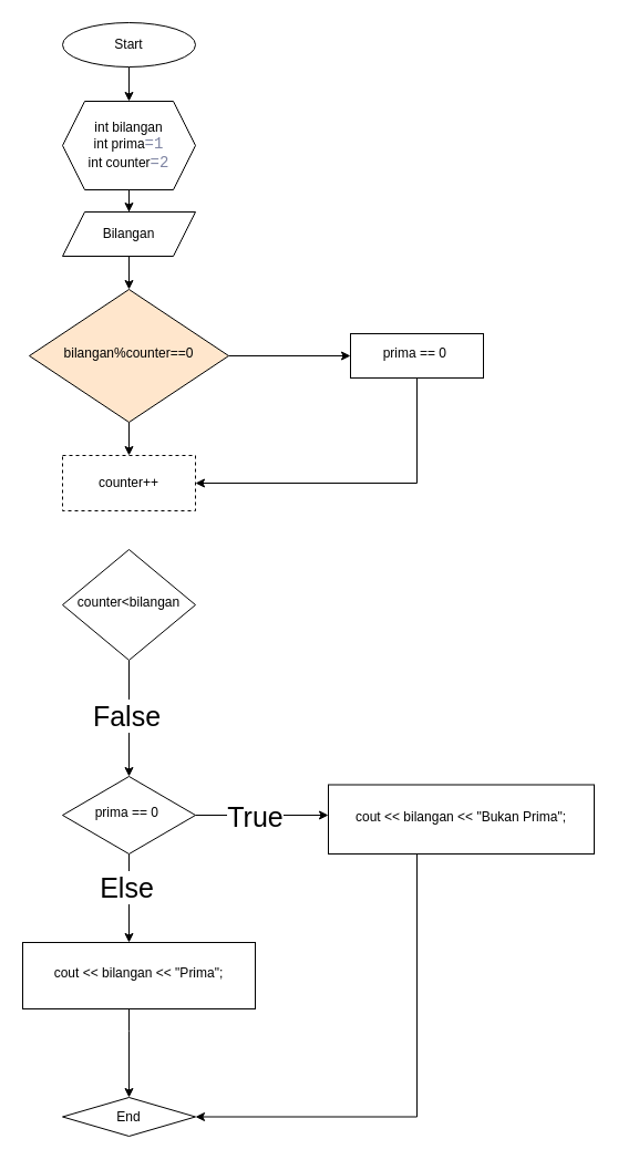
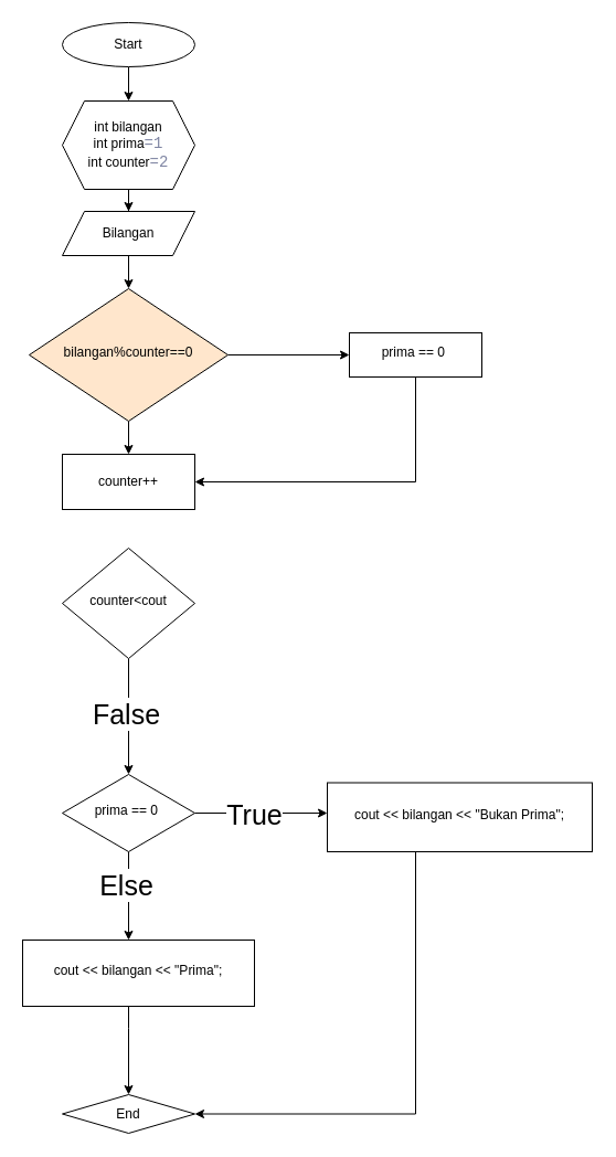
  <mxCell id="0" />
  <mxCell id="1" parent="0" />
  <mxCell id="2" value="" style="edgeStyle=orthogonalEdgeStyle;rounded=0;orthogonalLoop=1;jettySize=auto;html=1;" edge="1" parent="1" source="3" target="8"><mxGeometry relative="1" as="geometry" /></mxCell>
  <mxCell id="3" value="Start" style="ellipse;whiteSpace=wrap;html=1;" vertex="1" parent="1"><mxGeometry x="56" y="20" width="120" height="40" as="geometry" /></mxCell>
  <mxCell id="4" value="End" style="rhombus;whiteSpace=wrap;html=1;" vertex="1" parent="1"><mxGeometry x="56" y="991" width="120" height="35" as="geometry" /></mxCell>
  <mxCell id="5" value="" style="edgeStyle=orthogonalEdgeStyle;rounded=0;orthogonalLoop=1;jettySize=auto;html=1;" edge="1" parent="1" source="6" target="11"><mxGeometry relative="1" as="geometry" /></mxCell>
  <mxCell id="6" value="Bilangan" style="shape=parallelogram;perimeter=parallelogramPerimeter;whiteSpace=wrap;html=1;fixedSize=1;" vertex="1" parent="1"><mxGeometry x="56" y="191" width="120" height="40" as="geometry" /></mxCell>
  <mxCell id="7" value="" style="edgeStyle=orthogonalEdgeStyle;rounded=0;orthogonalLoop=1;jettySize=auto;html=1;" edge="1" parent="1" source="8" target="6"><mxGeometry relative="1" as="geometry" /></mxCell>
  <mxCell id="8" value="int bilangan&lt;br&gt;int prima&lt;span style=&quot;font-family: Consolas, &amp;quot;Courier New&amp;quot;, monospace; font-size: 14px; color: rgb(127, 133, 163);&quot;&gt;=1&lt;br&gt;&lt;/span&gt;int counter&lt;span style=&quot;font-family: Consolas, &amp;quot;Courier New&amp;quot;, monospace; font-size: 14px; color: rgb(127, 133, 163);&quot;&gt;=2&lt;/span&gt;&lt;span style=&quot;font-family: Consolas, &amp;quot;Courier New&amp;quot;, monospace; font-size: 14px;&quot;&gt;&lt;font color=&quot;#ff7f11&quot;&gt;&lt;br&gt;&lt;/font&gt;&lt;/span&gt;" style="shape=hexagon;perimeter=hexagonPerimeter2;whiteSpace=wrap;html=1;fixedSize=1;" vertex="1" parent="1"><mxGeometry x="56" y="91" width="120" height="80" as="geometry" /></mxCell>
  <mxCell id="9" value="" style="edgeStyle=orthogonalEdgeStyle;rounded=0;orthogonalLoop=1;jettySize=auto;html=1;" edge="1" parent="1" source="11" target="15"><mxGeometry relative="1" as="geometry" /></mxCell>
  <mxCell id="10" value="" style="edgeStyle=orthogonalEdgeStyle;rounded=0;orthogonalLoop=1;jettySize=auto;html=1;fontSize=25;" edge="1" parent="1" source="11" target="17"><mxGeometry relative="1" as="geometry" /></mxCell>
  <mxCell id="11" value="bilangan%counter==0" style="rhombus;whiteSpace=wrap;html=1;shadow=0;fontFamily=Helvetica;fontSize=12;align=center;strokeWidth=1;spacing=6;spacingTop=-4;fillColor=#ffe6cc;" vertex="1" parent="1"><mxGeometry x="26" y="261" width="180" height="120" as="geometry" /></mxCell>
  <mxCell id="12" value="" style="edgeStyle=orthogonalEdgeStyle;rounded=0;orthogonalLoop=1;jettySize=auto;html=1;fontSize=25;" edge="1" parent="1" source="14" target="22"><mxGeometry relative="1" as="geometry" /></mxCell>
  <mxCell id="13" value="False" style="edgeLabel;html=1;align=center;verticalAlign=middle;resizable=0;points=[];fontSize=25;" vertex="1" connectable="0" parent="12"><mxGeometry x="-0.333" y="-3" relative="1" as="geometry"><mxPoint y="14" as="offset" /></mxGeometry></mxCell>
- <mxCell id="14" value="counter&amp;lt;bilangan" style="rhombus;whiteSpace=wrap;html=1;shadow=0;fontFamily=Helvetica;fontSize=12;align=center;strokeWidth=1;spacing=6;spacingTop=-4;" vertex="1" parent="1"><mxGeometry x="56" y="496" width="120" height="100" as="geometry" /></mxCell>
- <mxCell id="15" value="counter++" style="rounded=0;whiteSpace=wrap;html=1;dashed=1;" vertex="1" parent="1"><mxGeometry x="56" y="411" width="120" height="50" as="geometry" /></mxCell>
+ <mxCell id="14" value="counter&amp;lt;cout" style="rhombus;whiteSpace=wrap;html=1;shadow=0;fontFamily=Helvetica;fontSize=12;align=center;strokeWidth=1;spacing=6;spacingTop=-4;" vertex="1" parent="1"><mxGeometry x="56" y="496" width="120" height="100" as="geometry" /></mxCell>
+ <mxCell id="15" value="counter++" style="rounded=0;whiteSpace=wrap;html=1;" vertex="1" parent="1"><mxGeometry x="56" y="411" width="120" height="50" as="geometry" /></mxCell>
  <mxCell id="16" value="" style="edgeStyle=orthogonalEdgeStyle;rounded=0;orthogonalLoop=1;jettySize=auto;html=1;fontSize=25;entryX=1;entryY=0.5;entryDx=0;entryDy=0;" edge="1" parent="1" source="17" target="15"><mxGeometry relative="1" as="geometry"><mxPoint x="346" y="511" as="targetPoint" /><Array as="points"><mxPoint x="376" y="436" /></Array></mxGeometry></mxCell>
  <mxCell id="17" value="prima == 0&amp;nbsp;" style="whiteSpace=wrap;html=1;shadow=0;strokeWidth=1;spacing=6;spacingTop=-4;" vertex="1" parent="1"><mxGeometry x="316" y="301" width="120" height="40" as="geometry" /></mxCell>
  <mxCell id="18" value="" style="edgeStyle=orthogonalEdgeStyle;rounded=0;orthogonalLoop=1;jettySize=auto;html=1;fontSize=25;" edge="1" parent="1" source="22" target="24"><mxGeometry relative="1" as="geometry"><Array as="points"><mxPoint x="236" y="736" /><mxPoint x="236" y="736" /></Array></mxGeometry></mxCell>
  <mxCell id="19" value="True" style="edgeLabel;html=1;align=center;verticalAlign=middle;resizable=0;points=[];fontSize=25;" vertex="1" connectable="0" parent="18"><mxGeometry x="-0.415" y="3" relative="1" as="geometry"><mxPoint x="18" y="3" as="offset" /></mxGeometry></mxCell>
  <mxCell id="20" value="" style="edgeStyle=orthogonalEdgeStyle;rounded=0;orthogonalLoop=1;jettySize=auto;html=1;fontSize=25;" edge="1" parent="1" source="22" target="26"><mxGeometry relative="1" as="geometry"><Array as="points"><mxPoint x="116" y="811" /><mxPoint x="116" y="811" /></Array></mxGeometry></mxCell>
  <mxCell id="21" value="Else" style="edgeLabel;html=1;align=center;verticalAlign=middle;resizable=0;points=[];fontSize=25;" vertex="1" connectable="0" parent="20"><mxGeometry x="-0.273" y="-3" relative="1" as="geometry"><mxPoint as="offset" /></mxGeometry></mxCell>
  <mxCell id="22" value="prima == 0&amp;nbsp;" style="rhombus;whiteSpace=wrap;html=1;shadow=0;fontFamily=Helvetica;fontSize=12;align=center;strokeWidth=1;spacing=6;spacingTop=-4;" vertex="1" parent="1"><mxGeometry x="56" y="701" width="120" height="70" as="geometry" /></mxCell>
  <mxCell id="23" value="" style="edgeStyle=orthogonalEdgeStyle;rounded=0;orthogonalLoop=1;jettySize=auto;html=1;fontSize=25;entryX=1;entryY=0.5;entryDx=0;entryDy=0;" edge="1" parent="1" source="24" target="4"><mxGeometry relative="1" as="geometry"><mxPoint x="295.883" y="1011" as="targetPoint" /><Array as="points"><mxPoint x="376" y="1009" /></Array></mxGeometry></mxCell>
  <mxCell id="24" value="cout &amp;lt;&amp;lt; bilangan &amp;lt;&amp;lt; &quot;Bukan Prima&quot;;" style="whiteSpace=wrap;html=1;shadow=0;strokeWidth=1;spacing=6;spacingTop=-4;" vertex="1" parent="1"><mxGeometry x="296" y="708.5" width="240" height="62.5" as="geometry" /></mxCell>
  <mxCell id="25" value="" style="edgeStyle=orthogonalEdgeStyle;rounded=0;orthogonalLoop=1;jettySize=auto;html=1;fontSize=25;" edge="1" parent="1" source="26" target="4"><mxGeometry relative="1" as="geometry"><Array as="points"><mxPoint x="116" y="931" /><mxPoint x="116" y="931" /></Array></mxGeometry></mxCell>
  <mxCell id="26" value="cout &amp;lt;&amp;lt; bilangan &amp;lt;&amp;lt; &quot;Prima&quot;;" style="whiteSpace=wrap;html=1;shadow=0;strokeWidth=1;spacing=6;spacingTop=-4;" vertex="1" parent="1"><mxGeometry x="20" y="851" width="210" height="60" as="geometry" /></mxCell>
